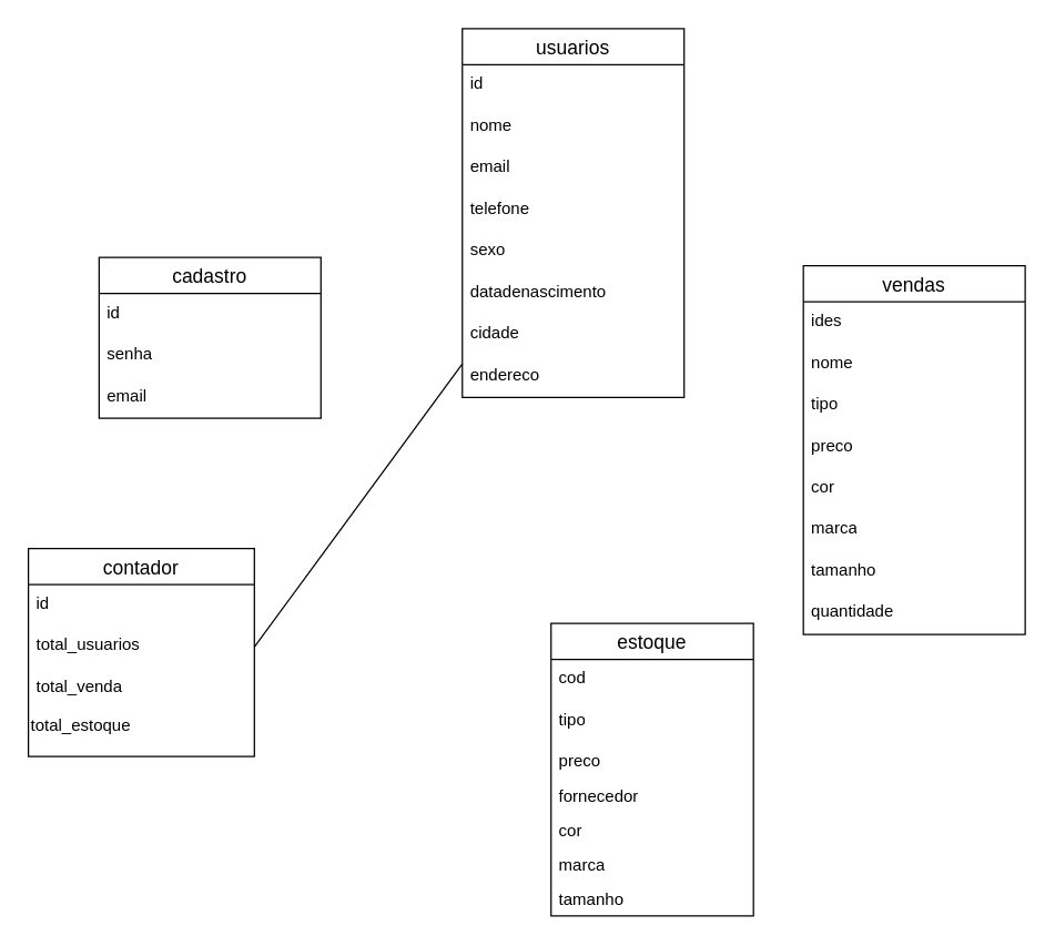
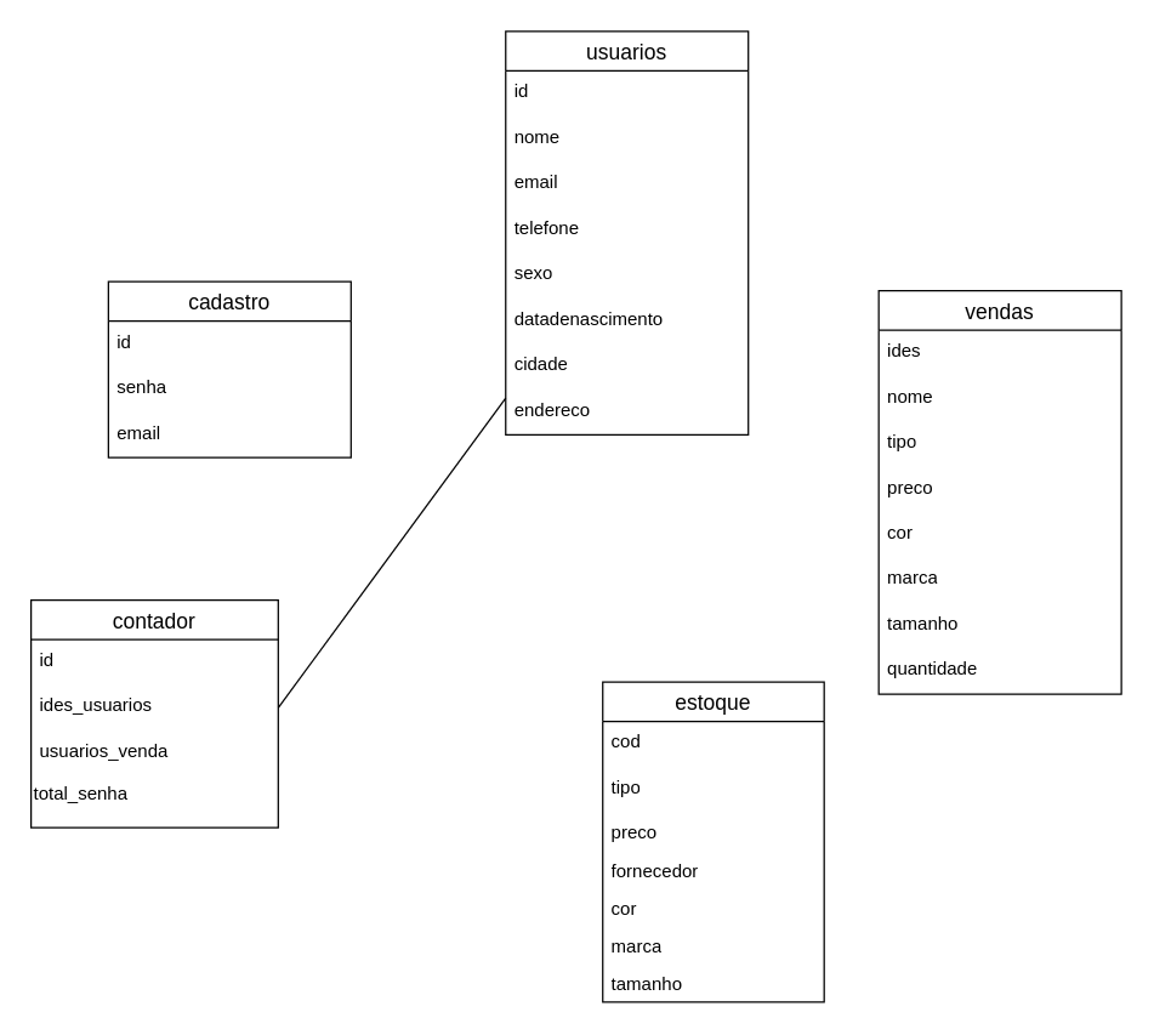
  <mxCell id="0" />
  <mxCell id="1" parent="0" />
  <mxCell id="2" value="cadastro" style="swimlane;fontStyle=0;childLayout=stackLayout;horizontal=1;startSize=26;horizontalStack=0;resizeParent=1;resizeParentMax=0;resizeLast=0;collapsible=1;marginBottom=0;align=center;fontSize=14;" vertex="1" parent="1"><mxGeometry x="71" y="185" width="160" height="116" as="geometry" /></mxCell>
  <mxCell id="3" value="id" style="text;strokeColor=none;fillColor=none;spacingLeft=4;spacingRight=4;overflow=hidden;rotatable=0;points=[[0,0.5],[1,0.5]];portConstraint=eastwest;fontSize=12;whiteSpace=wrap;html=1;" vertex="1" parent="2"><mxGeometry y="26" width="160" height="30" as="geometry" /></mxCell>
  <mxCell id="4" value="senha" style="text;strokeColor=none;fillColor=none;spacingLeft=4;spacingRight=4;overflow=hidden;rotatable=0;points=[[0,0.5],[1,0.5]];portConstraint=eastwest;fontSize=12;whiteSpace=wrap;html=1;" vertex="1" parent="2"><mxGeometry y="56" width="160" height="30" as="geometry" /></mxCell>
  <mxCell id="5" value="email" style="text;strokeColor=none;fillColor=none;spacingLeft=4;spacingRight=4;overflow=hidden;rotatable=0;points=[[0,0.5],[1,0.5]];portConstraint=eastwest;fontSize=12;whiteSpace=wrap;html=1;" vertex="1" parent="2"><mxGeometry y="86" width="160" height="30" as="geometry" /></mxCell>
  <mxCell id="6" style="edgeStyle=none;curved=1;rounded=0;orthogonalLoop=1;jettySize=auto;html=1;entryX=1;entryY=0.5;entryDx=0;entryDy=0;fontSize=12;startSize=8;endSize=8;endArrow=none;" edge="1" parent="1" source="7" target="18"><mxGeometry relative="1" as="geometry" /></mxCell>
  <mxCell id="7" value="usuarios" style="swimlane;fontStyle=0;childLayout=stackLayout;horizontal=1;startSize=26;horizontalStack=0;resizeParent=1;resizeParentMax=0;resizeLast=0;collapsible=1;marginBottom=0;align=center;fontSize=14;" vertex="1" parent="1"><mxGeometry x="333" y="20" width="160" height="266" as="geometry" /></mxCell>
  <mxCell id="8" value="id" style="text;strokeColor=none;fillColor=none;spacingLeft=4;spacingRight=4;overflow=hidden;rotatable=0;points=[[0,0.5],[1,0.5]];portConstraint=eastwest;fontSize=12;whiteSpace=wrap;html=1;" vertex="1" parent="7"><mxGeometry y="26" width="160" height="30" as="geometry" /></mxCell>
  <mxCell id="9" value="nome" style="text;strokeColor=none;fillColor=none;spacingLeft=4;spacingRight=4;overflow=hidden;rotatable=0;points=[[0,0.5],[1,0.5]];portConstraint=eastwest;fontSize=12;whiteSpace=wrap;html=1;" vertex="1" parent="7"><mxGeometry y="56" width="160" height="30" as="geometry" /></mxCell>
  <mxCell id="10" value="email" style="text;strokeColor=none;fillColor=none;spacingLeft=4;spacingRight=4;overflow=hidden;rotatable=0;points=[[0,0.5],[1,0.5]];portConstraint=eastwest;fontSize=12;whiteSpace=wrap;html=1;" vertex="1" parent="7"><mxGeometry y="86" width="160" height="30" as="geometry" /></mxCell>
  <mxCell id="11" value="telefone" style="text;strokeColor=none;fillColor=none;spacingLeft=4;spacingRight=4;overflow=hidden;rotatable=0;points=[[0,0.5],[1,0.5]];portConstraint=eastwest;fontSize=12;whiteSpace=wrap;html=1;" vertex="1" parent="7"><mxGeometry y="116" width="160" height="30" as="geometry" /></mxCell>
  <mxCell id="12" value="sexo" style="text;strokeColor=none;fillColor=none;spacingLeft=4;spacingRight=4;overflow=hidden;rotatable=0;points=[[0,0.5],[1,0.5]];portConstraint=eastwest;fontSize=12;whiteSpace=wrap;html=1;" vertex="1" parent="7"><mxGeometry y="146" width="160" height="30" as="geometry" /></mxCell>
  <mxCell id="13" value="datadenascimento" style="text;strokeColor=none;fillColor=none;spacingLeft=4;spacingRight=4;overflow=hidden;rotatable=0;points=[[0,0.5],[1,0.5]];portConstraint=eastwest;fontSize=12;whiteSpace=wrap;html=1;" vertex="1" parent="7"><mxGeometry y="176" width="160" height="30" as="geometry" /></mxCell>
  <mxCell id="14" value="cidade" style="text;strokeColor=none;fillColor=none;spacingLeft=4;spacingRight=4;overflow=hidden;rotatable=0;points=[[0,0.5],[1,0.5]];portConstraint=eastwest;fontSize=12;whiteSpace=wrap;html=1;" vertex="1" parent="7"><mxGeometry y="206" width="160" height="30" as="geometry" /></mxCell>
  <mxCell id="15" value="endereco" style="text;strokeColor=none;fillColor=none;spacingLeft=4;spacingRight=4;overflow=hidden;rotatable=0;points=[[0,0.5],[1,0.5]];portConstraint=eastwest;fontSize=12;whiteSpace=wrap;html=1;" vertex="1" parent="7"><mxGeometry y="236" width="160" height="30" as="geometry" /></mxCell>
  <mxCell id="16" value="contador" style="swimlane;fontStyle=0;childLayout=stackLayout;horizontal=1;startSize=26;horizontalStack=0;resizeParent=1;resizeParentMax=0;resizeLast=0;collapsible=1;marginBottom=0;align=center;fontSize=14;" vertex="1" parent="1"><mxGeometry x="20" y="395" width="163" height="150" as="geometry"><mxRectangle x="-79" y="146" width="89" height="29" as="alternateBounds" /></mxGeometry></mxCell>
  <mxCell id="17" value="id" style="text;strokeColor=none;fillColor=none;spacingLeft=4;spacingRight=4;overflow=hidden;rotatable=0;points=[[0,0.5],[1,0.5]];portConstraint=eastwest;fontSize=12;whiteSpace=wrap;html=1;" vertex="1" parent="16"><mxGeometry y="26" width="163" height="30" as="geometry" /></mxCell>
- <mxCell id="18" value="total_usuarios" style="text;strokeColor=none;fillColor=none;spacingLeft=4;spacingRight=4;overflow=hidden;rotatable=0;points=[[0,0.5],[1,0.5]];portConstraint=eastwest;fontSize=12;whiteSpace=wrap;html=1;" vertex="1" parent="16"><mxGeometry y="56" width="163" height="30" as="geometry" /></mxCell>
- <mxCell id="19" value="total_venda" style="text;strokeColor=none;fillColor=none;spacingLeft=4;spacingRight=4;overflow=hidden;rotatable=0;points=[[0,0.5],[1,0.5]];portConstraint=eastwest;fontSize=12;whiteSpace=wrap;html=1;" vertex="1" parent="16"><mxGeometry y="86" width="163" height="28" as="geometry" /></mxCell>
- <mxCell id="20" value="&lt;span style=&quot;color: rgb(0, 0, 0); font-family: Helvetica; font-size: 12px; font-style: normal; font-variant-ligatures: normal; font-variant-caps: normal; font-weight: 400; letter-spacing: normal; orphans: 2; text-align: left; text-indent: 0px; text-transform: none; widows: 2; word-spacing: 0px; -webkit-text-stroke-width: 0px; white-space: normal; background-color: rgb(255, 255, 255); text-decoration-thickness: initial; text-decoration-style: initial; text-decoration-color: initial; display: inline !important; float: none;&quot;&gt;total_estoque&lt;/span&gt;" style="text;whiteSpace=wrap;html=1;" vertex="1" parent="16"><mxGeometry y="114" width="163" height="36" as="geometry" /></mxCell>
+ <mxCell id="18" value="ides_usuarios" style="text;strokeColor=none;fillColor=none;spacingLeft=4;spacingRight=4;overflow=hidden;rotatable=0;points=[[0,0.5],[1,0.5]];portConstraint=eastwest;fontSize=12;whiteSpace=wrap;html=1;" vertex="1" parent="16"><mxGeometry y="56" width="163" height="30" as="geometry" /></mxCell>
+ <mxCell id="19" value="usuarios_venda" style="text;strokeColor=none;fillColor=none;spacingLeft=4;spacingRight=4;overflow=hidden;rotatable=0;points=[[0,0.5],[1,0.5]];portConstraint=eastwest;fontSize=12;whiteSpace=wrap;html=1;" vertex="1" parent="16"><mxGeometry y="86" width="163" height="28" as="geometry" /></mxCell>
+ <mxCell id="20" value="&lt;span style=&quot;color: rgb(0, 0, 0); font-family: Helvetica; font-size: 12px; font-style: normal; font-variant-ligatures: normal; font-variant-caps: normal; font-weight: 400; letter-spacing: normal; orphans: 2; text-align: left; text-indent: 0px; text-transform: none; widows: 2; word-spacing: 0px; -webkit-text-stroke-width: 0px; white-space: normal; background-color: rgb(255, 255, 255); text-decoration-thickness: initial; text-decoration-style: initial; text-decoration-color: initial; display: inline !important; float: none;&quot;&gt;total_senha&lt;/span&gt;" style="text;whiteSpace=wrap;html=1;" vertex="1" parent="16"><mxGeometry y="114" width="163" height="36" as="geometry" /></mxCell>
  <mxCell id="21" value="estoque" style="swimlane;fontStyle=0;childLayout=stackLayout;horizontal=1;startSize=26;horizontalStack=0;resizeParent=1;resizeParentMax=0;resizeLast=0;collapsible=1;marginBottom=0;align=center;fontSize=14;" vertex="1" parent="1"><mxGeometry x="397" y="449" width="146" height="211" as="geometry" /></mxCell>
  <mxCell id="22" value="cod" style="text;strokeColor=none;fillColor=none;spacingLeft=4;spacingRight=4;overflow=hidden;rotatable=0;points=[[0,0.5],[1,0.5]];portConstraint=eastwest;fontSize=12;whiteSpace=wrap;html=1;" vertex="1" parent="21"><mxGeometry y="26" width="146" height="30" as="geometry" /></mxCell>
  <mxCell id="23" value="tipo" style="text;strokeColor=none;fillColor=none;spacingLeft=4;spacingRight=4;overflow=hidden;rotatable=0;points=[[0,0.5],[1,0.5]];portConstraint=eastwest;fontSize=12;whiteSpace=wrap;html=1;" vertex="1" parent="21"><mxGeometry y="56" width="146" height="30" as="geometry" /></mxCell>
  <mxCell id="24" value="preco" style="text;strokeColor=none;fillColor=none;spacingLeft=4;spacingRight=4;overflow=hidden;rotatable=0;points=[[0,0.5],[1,0.5]];portConstraint=eastwest;fontSize=12;whiteSpace=wrap;html=1;" vertex="1" parent="21"><mxGeometry y="86" width="146" height="25" as="geometry" /></mxCell>
  <mxCell id="25" value="fornecedor" style="text;strokeColor=none;fillColor=none;spacingLeft=4;spacingRight=4;overflow=hidden;rotatable=0;points=[[0,0.5],[1,0.5]];portConstraint=eastwest;fontSize=12;whiteSpace=wrap;html=1;" vertex="1" parent="21"><mxGeometry y="111" width="146" height="25" as="geometry" /></mxCell>
  <mxCell id="26" value="cor" style="text;strokeColor=none;fillColor=none;spacingLeft=4;spacingRight=4;overflow=hidden;rotatable=0;points=[[0,0.5],[1,0.5]];portConstraint=eastwest;fontSize=12;whiteSpace=wrap;html=1;" vertex="1" parent="21"><mxGeometry y="136" width="146" height="25" as="geometry" /></mxCell>
  <mxCell id="27" value="marca" style="text;strokeColor=none;fillColor=none;spacingLeft=4;spacingRight=4;overflow=hidden;rotatable=0;points=[[0,0.5],[1,0.5]];portConstraint=eastwest;fontSize=12;whiteSpace=wrap;html=1;" vertex="1" parent="21"><mxGeometry y="161" width="146" height="25" as="geometry" /></mxCell>
  <mxCell id="28" value="tamanho" style="text;strokeColor=none;fillColor=none;spacingLeft=4;spacingRight=4;overflow=hidden;rotatable=0;points=[[0,0.5],[1,0.5]];portConstraint=eastwest;fontSize=12;whiteSpace=wrap;html=1;" vertex="1" parent="21"><mxGeometry y="186" width="146" height="25" as="geometry" /></mxCell>
  <mxCell id="29" value="vendas" style="swimlane;fontStyle=0;childLayout=stackLayout;horizontal=1;startSize=26;horizontalStack=0;resizeParent=1;resizeParentMax=0;resizeLast=0;collapsible=1;marginBottom=0;align=center;fontSize=14;" vertex="1" parent="1"><mxGeometry x="579" y="191" width="160" height="266" as="geometry"><mxRectangle x="129" y="194" width="80" height="29" as="alternateBounds" /></mxGeometry></mxCell>
  <mxCell id="30" value="ides" style="text;strokeColor=none;fillColor=none;spacingLeft=4;spacingRight=4;overflow=hidden;rotatable=0;points=[[0,0.5],[1,0.5]];portConstraint=eastwest;fontSize=12;whiteSpace=wrap;html=1;" vertex="1" parent="29"><mxGeometry y="26" width="160" height="30" as="geometry" /></mxCell>
  <mxCell id="31" value="nome" style="text;strokeColor=none;fillColor=none;spacingLeft=4;spacingRight=4;overflow=hidden;rotatable=0;points=[[0,0.5],[1,0.5]];portConstraint=eastwest;fontSize=12;whiteSpace=wrap;html=1;" vertex="1" parent="29"><mxGeometry y="56" width="160" height="30" as="geometry" /></mxCell>
  <mxCell id="32" value="tipo" style="text;strokeColor=none;fillColor=none;spacingLeft=4;spacingRight=4;overflow=hidden;rotatable=0;points=[[0,0.5],[1,0.5]];portConstraint=eastwest;fontSize=12;whiteSpace=wrap;html=1;" vertex="1" parent="29"><mxGeometry y="86" width="160" height="30" as="geometry" /></mxCell>
  <mxCell id="33" value="preco" style="text;strokeColor=none;fillColor=none;spacingLeft=4;spacingRight=4;overflow=hidden;rotatable=0;points=[[0,0.5],[1,0.5]];portConstraint=eastwest;fontSize=12;whiteSpace=wrap;html=1;" vertex="1" parent="29"><mxGeometry y="116" width="160" height="30" as="geometry" /></mxCell>
  <mxCell id="34" value="cor" style="text;strokeColor=none;fillColor=none;spacingLeft=4;spacingRight=4;overflow=hidden;rotatable=0;points=[[0,0.5],[1,0.5]];portConstraint=eastwest;fontSize=12;whiteSpace=wrap;html=1;" vertex="1" parent="29"><mxGeometry y="146" width="160" height="30" as="geometry" /></mxCell>
  <mxCell id="35" value="marca" style="text;strokeColor=none;fillColor=none;spacingLeft=4;spacingRight=4;overflow=hidden;rotatable=0;points=[[0,0.5],[1,0.5]];portConstraint=eastwest;fontSize=12;whiteSpace=wrap;html=1;" vertex="1" parent="29"><mxGeometry y="176" width="160" height="30" as="geometry" /></mxCell>
  <mxCell id="36" value="tamanho" style="text;strokeColor=none;fillColor=none;spacingLeft=4;spacingRight=4;overflow=hidden;rotatable=0;points=[[0,0.5],[1,0.5]];portConstraint=eastwest;fontSize=12;whiteSpace=wrap;html=1;" vertex="1" parent="29"><mxGeometry y="206" width="160" height="30" as="geometry" /></mxCell>
  <mxCell id="37" value="quantidade" style="text;strokeColor=none;fillColor=none;spacingLeft=4;spacingRight=4;overflow=hidden;rotatable=0;points=[[0,0.5],[1,0.5]];portConstraint=eastwest;fontSize=12;whiteSpace=wrap;html=1;" vertex="1" parent="29"><mxGeometry y="236" width="160" height="30" as="geometry" /></mxCell>
  <mxCell id="38" style="edgeStyle=none;curved=1;rounded=0;orthogonalLoop=1;jettySize=auto;html=1;exitX=0.5;exitY=0;exitDx=0;exitDy=0;fontSize=12;startSize=8;endSize=8;" edge="1" parent="1" source="16" target="16"><mxGeometry relative="1" as="geometry" /></mxCell>
